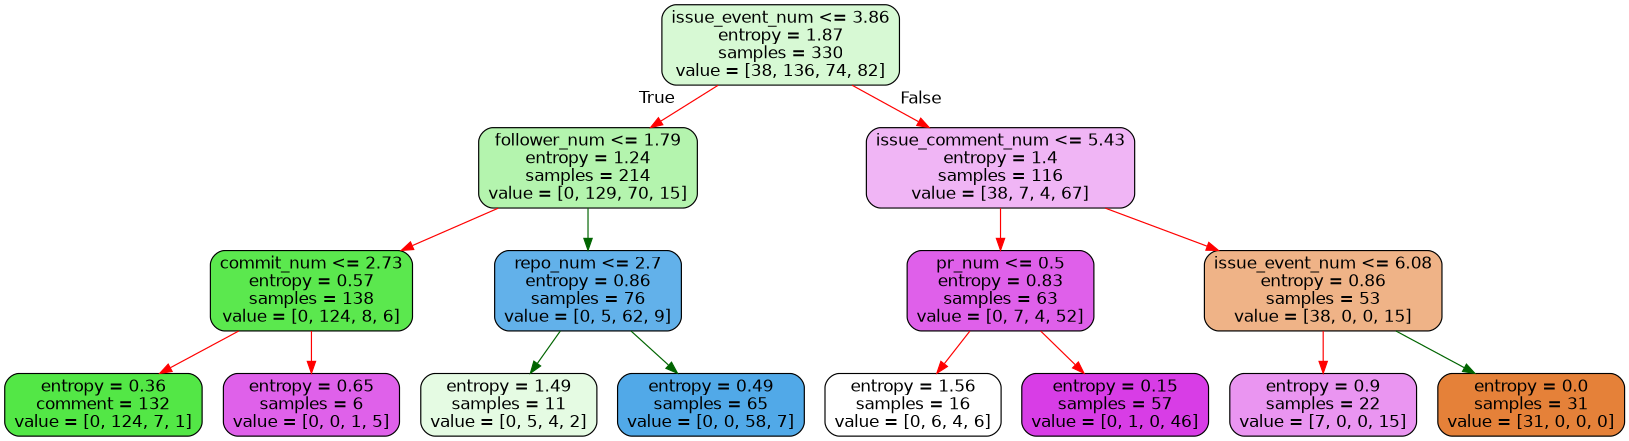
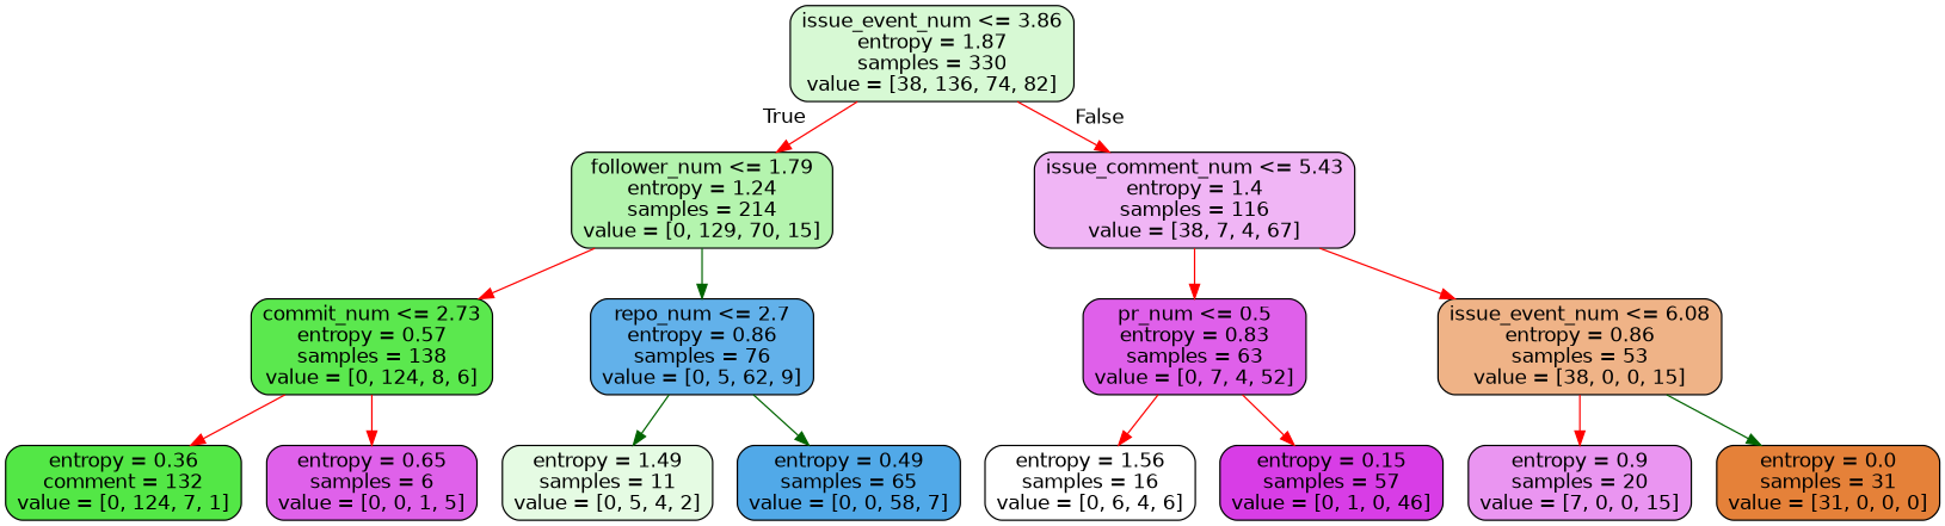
  digraph {
    node [color=black fontname=helvetica shape=box style="filled, rounded"]
    edge [color=red fontname=helvetica]
    n1 [fillcolor="#d7f9d4" label="issue_event_num <= 3.86\nentropy = 1.87\nsamples = 330\nvalue = [38, 136, 74, 82]"]
    n2 [fillcolor="#b4f4ae" label="follower_num <= 1.79\nentropy = 1.24\nsamples = 214\nvalue = [0, 129, 70, 15]"]
    n3 [fillcolor="#f0b5f5" label="issue_comment_num <= 5.43\nentropy = 1.4\nsamples = 116\nvalue = [38, 7, 4, 67]"]
    n4 [fillcolor="#5be84e" label="commit_num <= 2.73\nentropy = 0.57\nsamples = 138\nvalue = [0, 124, 8, 6]"]
    n5 [fillcolor="#62b1ea" label="repo_num <= 2.7\nentropy = 0.86\nsamples = 76\nvalue = [0, 5, 62, 9]"]
    n6 [fillcolor="#df60ea" label="pr_num <= 0.5\nentropy = 0.83\nsamples = 63\nvalue = [0, 7, 4, 52]"]
    n7 [fillcolor="#efb387" label="issue_event_num <= 6.08\nentropy = 0.86\nsamples = 53\nvalue = [38, 0, 0, 15]"]
    n8 [fillcolor="#53e746" label="entropy = 0.36\ncomment = 132\nvalue = [0, 124, 7, 1]"]
    n9 [fillcolor="#df61ea" label="entropy = 0.65\nsamples = 6\nvalue = [0, 0, 1, 5]"]
    n10 [fillcolor="#e5fbe3" label="entropy = 1.49\nsamples = 11\nvalue = [0, 5, 4, 2]"]
    n11 [fillcolor="#51a9e8" label="entropy = 0.49\nsamples = 65\nvalue = [0, 0, 58, 7]"]
    n12 [fillcolor="#ffffff" label="entropy = 1.56\nsamples = 16\nvalue = [0, 6, 4, 6]"]
    n13 [fillcolor="#d83de6" label="entropy = 0.15\nsamples = 57\nvalue = [0, 1, 0, 46]"]
-   n14 [fillcolor="#ea95f1" label="entropy = 0.9\nsamples = 22\nvalue = [7, 0, 0, 15]"]
+   n14 [fillcolor="#ea95f1" label="entropy = 0.9\nsamples = 20\nvalue = [7, 0, 0, 15]"]
    n15 [fillcolor="#e58139" label="entropy = 0.0\nsamples = 31\nvalue = [31, 0, 0, 0]"]
    n1 -> n2 [headlabel=True labelangle=45 labeldistance=2.5]
    n1 -> n3 [headlabel=False labelangle=-45 labeldistance=2.5]
    n2 -> n4
    n2 -> n5 [color=darkgreen]
    n3 -> n6
    n3 -> n7
    n4 -> n8
    n4 -> n9
    n5 -> n10 [color=darkgreen]
    n5 -> n11 [color=darkgreen]
    n6 -> n12
    n6 -> n13
    n7 -> n14
    n7 -> n15 [color=darkgreen]
  }
